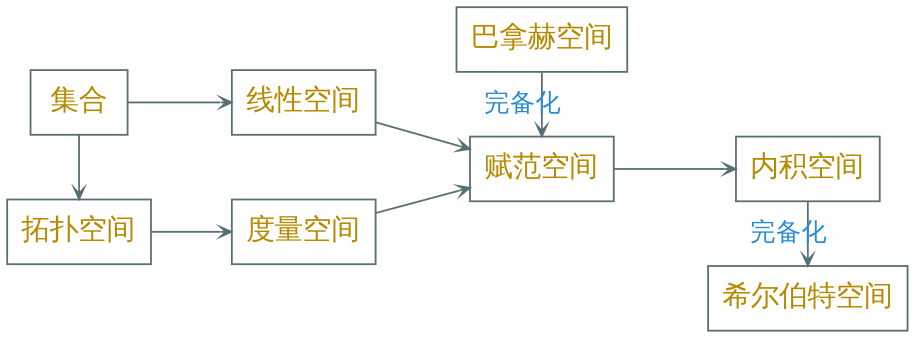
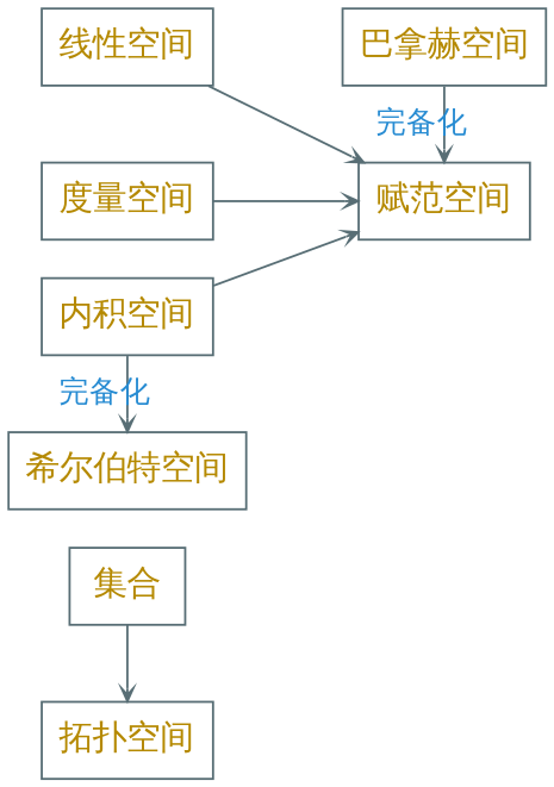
  digraph {
    fontname=Merriweather
    nodesep=0.25
    rankdir=LR
    ranksep=0.6
    node [color="#586e75" fontcolor="#b58900" fontname=Merriweather fontsize=16 shape=box]
    edge [arrowhead=vee arrowsize=0.6 color="#586e75" fontcolor="#268bd2" fontname=Merriweather fontsize=14]
    "集合"
    "拓扑空间"
    "线性空间"
    "度量空间"
    "赋范空间"
    "巴拿赫空间"
    "内积空间"
    "希尔伯特空间"
    subgraph sub_1 {
      rank=same
      "集合"
      "拓扑空间"
    }
    subgraph sub_2 {
      rank=same
      "线性空间"
      "度量空间"
    }
    subgraph sub_3 {
      rank=same
      "赋范空间"
      "巴拿赫空间"
    }
    subgraph sub_4 {
      rank=same
      "内积空间"
      "希尔伯特空间"
    }
    "集合" -> "拓扑空间"
-   "集合" -> "线性空间"
-   "拓扑空间" -> "度量空间"
    "线性空间" -> "度量空间" [style=invis]
    "线性空间" -> "赋范空间"
    "度量空间" -> "赋范空间"
-   "赋范空间" -> "内积空间"
+   "内积空间" -> "赋范空间"
    "巴拿赫空间" -> "赋范空间" [label="完备化"]
    "内积空间" -> "希尔伯特空间" [label="完备化"]
  }
